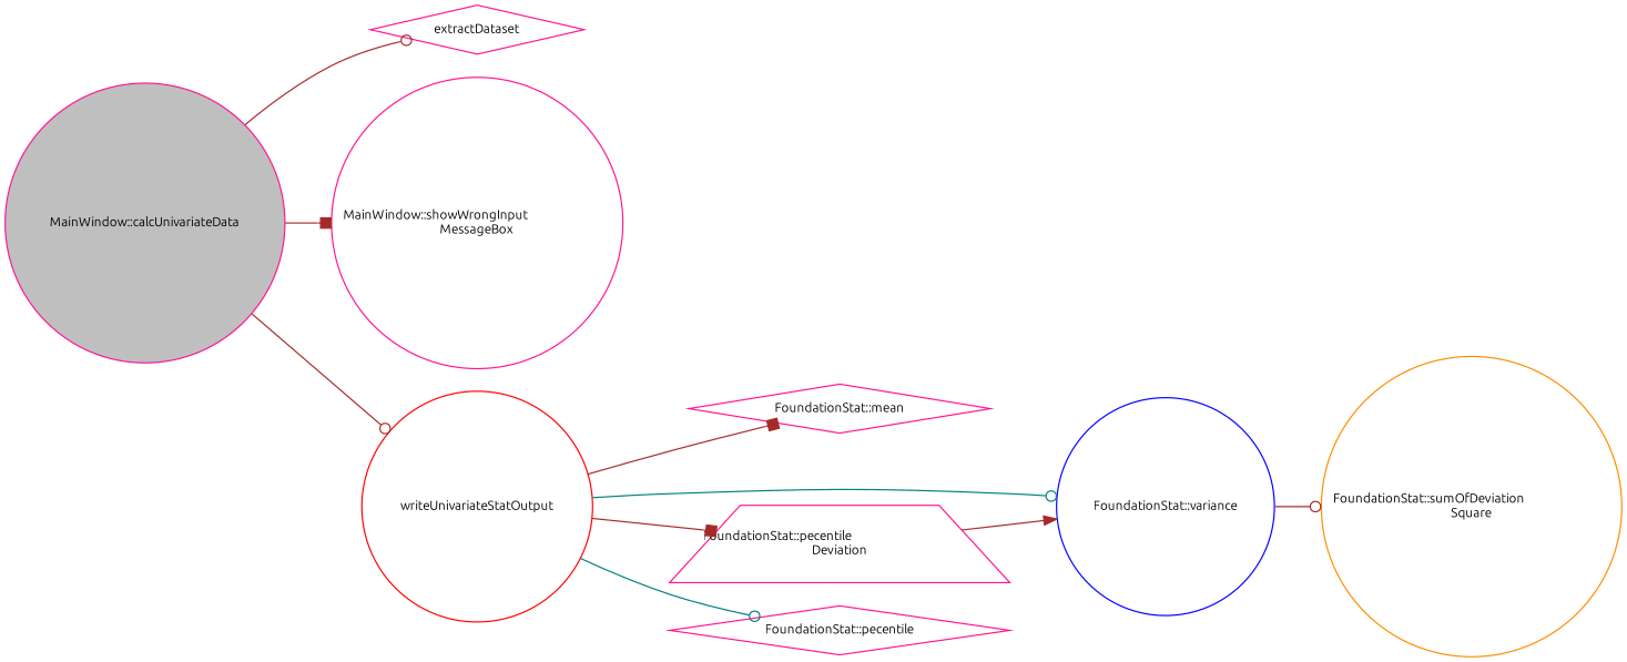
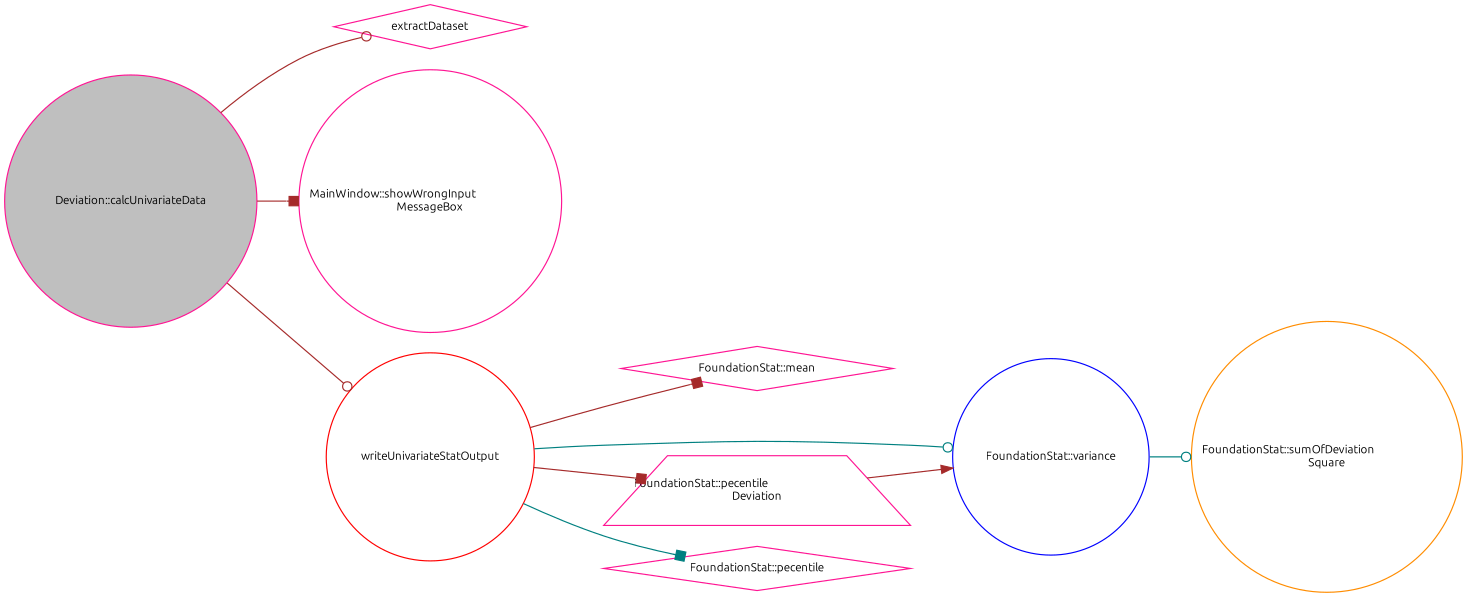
  digraph {
    fontname=Ubuntu
    rankdir=LR
    node [color=deeppink fontname=Ubuntu fontsize=10 shape=circle]
    edge [arrowhead=odot color=brown fontname=Ubuntu fontsize=10 labelfontname=Helvetica labelfontsize=10 style=solid]
-   n1 [fillcolor=grey75 fontcolor=black height=0.2 label="MainWindow::calcUnivariateData" style=filled width=0.4]
+   n1 [fillcolor=grey75 fontcolor=black height=0.2 label="Deviation::calcUnivariateData" style=filled width=0.4]
    n2 [height=0.2 label=extractDataset shape=diamond width=0.4]
    n3 [height=0.2 label="MainWindow::showWrongInput\lMessageBox" width=0.4]
    n4 [color=red height=0.2 label=writeUnivariateStatOutput width=0.4]
    n5 [height=0.2 label="FoundationStat::mean" shape=diamond width=0.4]
    n6 [color=blue height=0.2 label="FoundationStat::variance" width=0.4]
    n7 [height=0.2 label="FoundationStat::pecentile\lDeviation" shape=trapezium width=0.4]
    n8 [height=0.2 label="FoundationStat::pecentile" shape=diamond width=0.4]
    n9 [color=darkorange height=0.2 label="FoundationStat::sumOfDeviation\lSquare" width=0.4]
    n1 -> n2
    n1 -> n3 [arrowhead=box]
    n1 -> n4
    n4 -> n5 [arrowhead=box]
    n4 -> n6 [color=teal]
    n4 -> n7 [arrowhead=box]
-   n4 -> n8 [color=teal]
-   n6 -> n9
+   n4 -> n8 [arrowhead=box color=teal]
+   n6 -> n9 [color=teal]
    n7 -> n6 [arrowhead=normal]
  }
